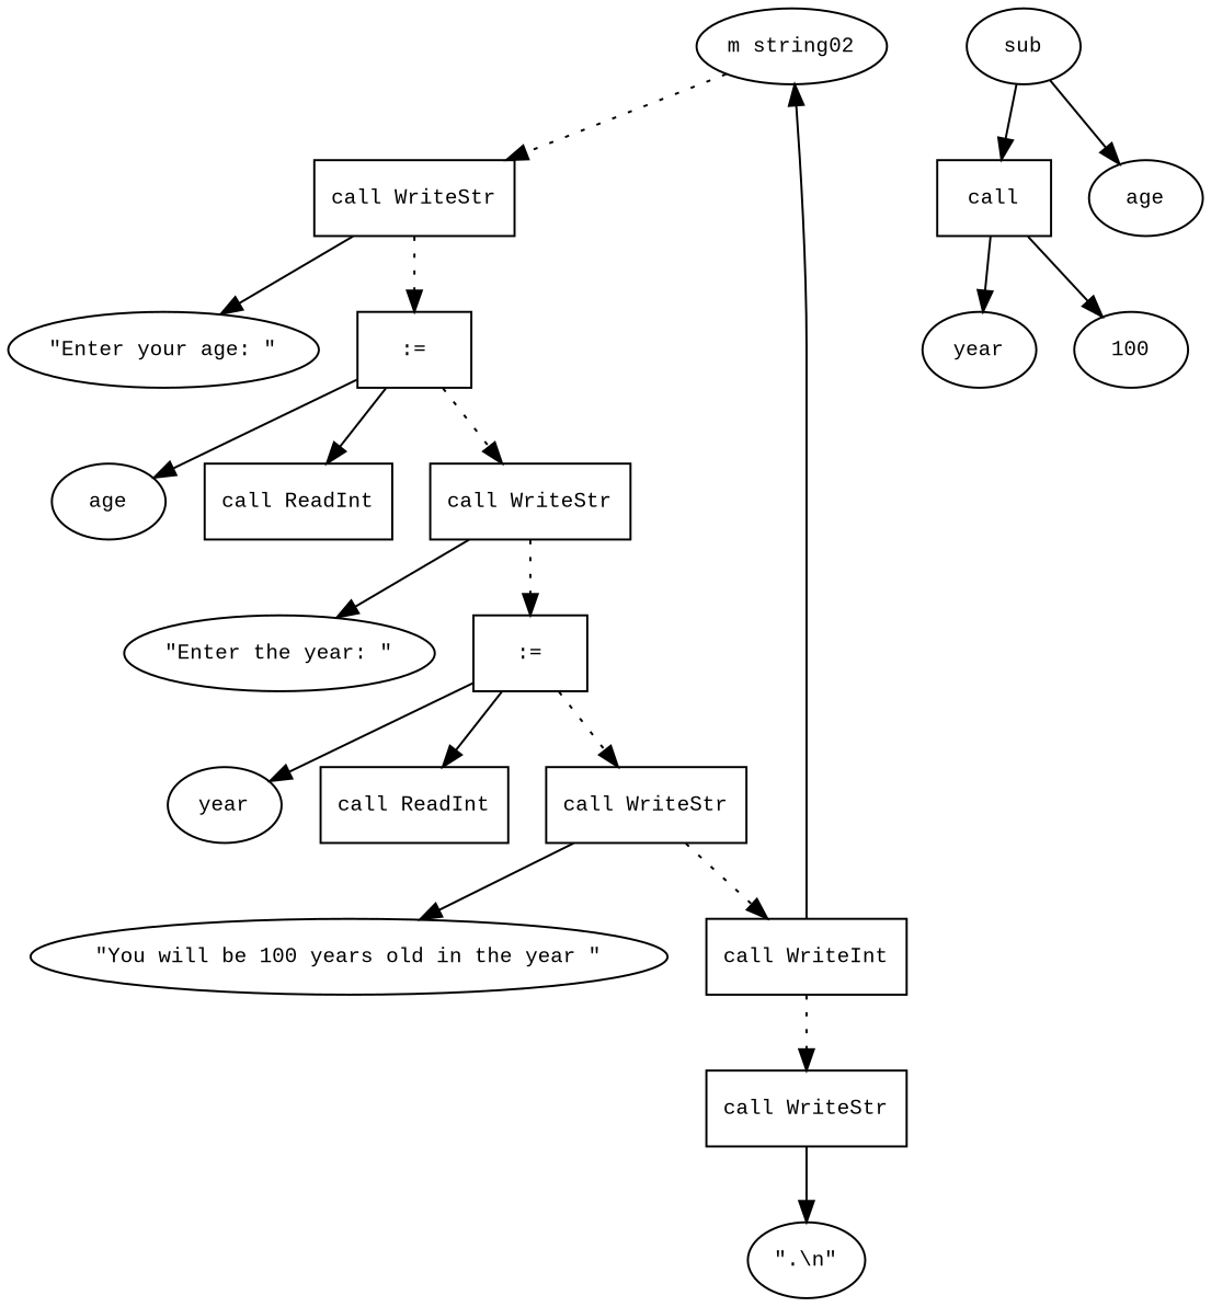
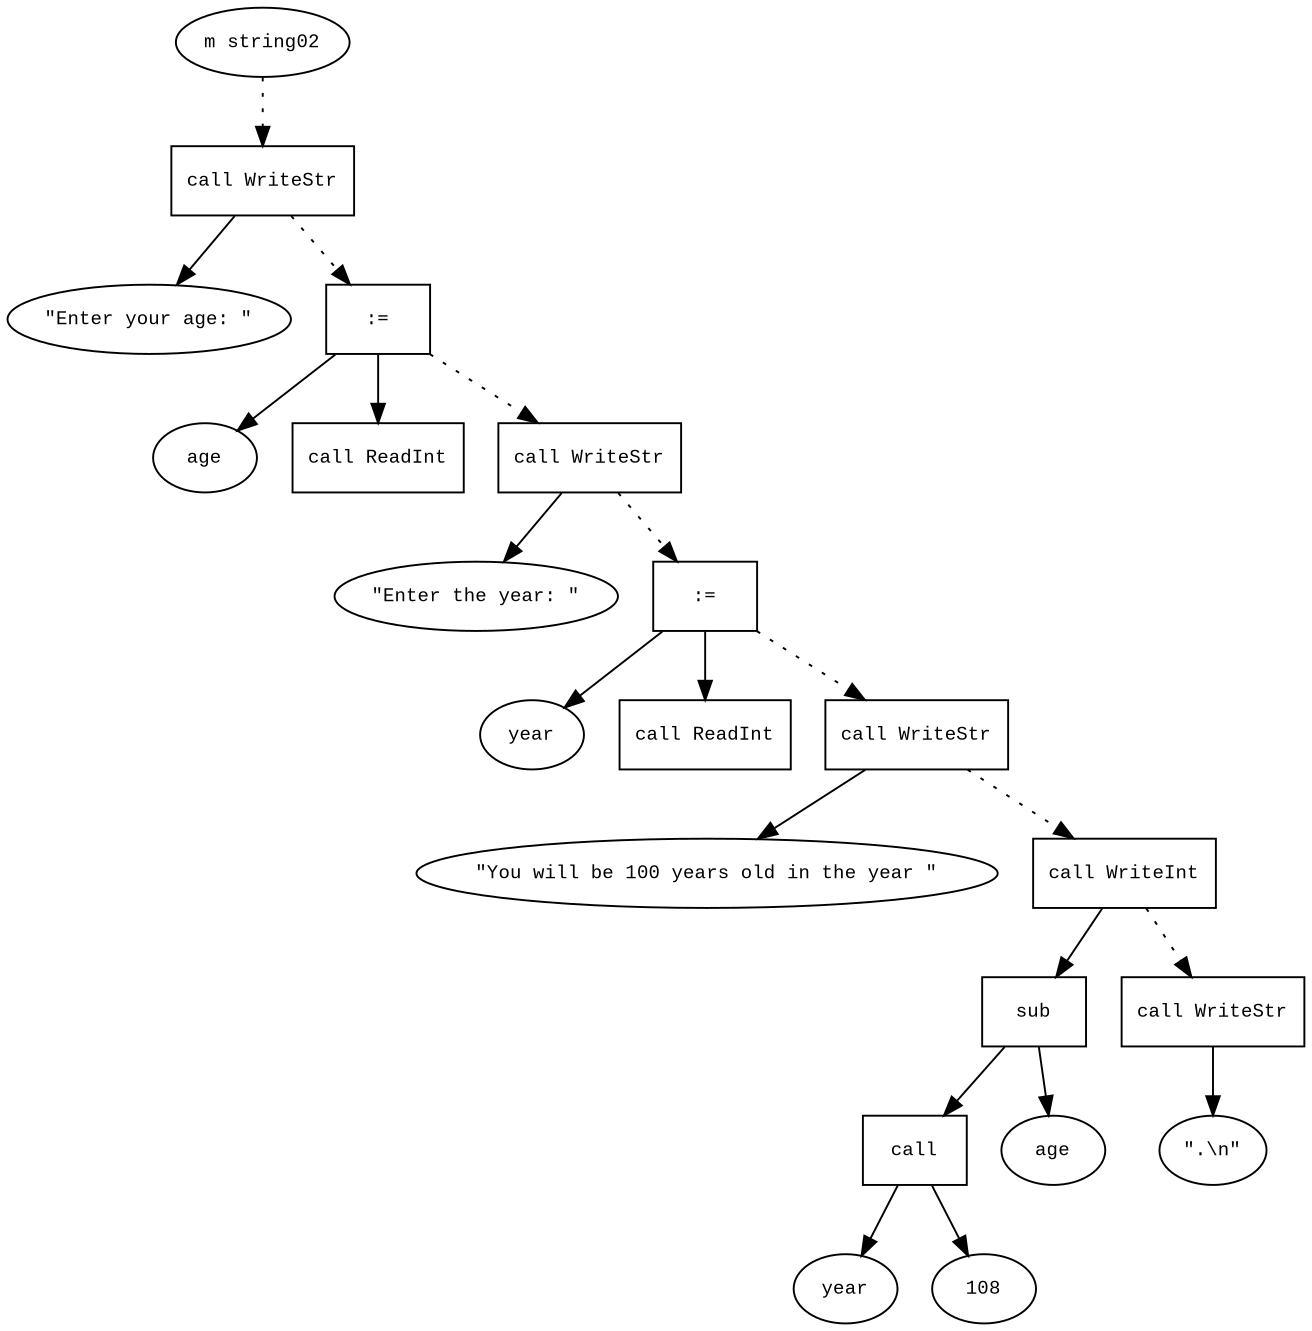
  digraph {
    fontname="Times New Roman"
    fontsize=10
    node [fontname="Courier New" fontsize=10 shape=box]
    edge [fontname="Times New Roman" fontsize=10]
    n1 [label="m string02" shape=ellipse]
    n2 [label="call WriteStr"]
    n3 [label="\"Enter your age: \"" shape=ellipse]
    n4 [label=":="]
    n5 [label=age shape=ellipse]
    n6 [label="call ReadInt"]
    n7 [label="call WriteStr"]
    n8 [label="\"Enter the year: \"" shape=ellipse]
    n9 [label=":="]
    n10 [label=year shape=ellipse]
    n11 [label="call ReadInt"]
    n12 [label="call WriteStr"]
    n13 [label="\"You will be 100 years old in the year \"" shape=ellipse]
    n14 [label="call WriteInt"]
-   n15 [label=sub shape=ellipse]
+   n15 [label=sub]
    n16 [label="call WriteStr"]
    n17 [label=call]
    n18 [label=age shape=ellipse]
    n19 [label="\".\\n\"" shape=ellipse]
    n20 [label=year shape=ellipse]
-   n21 [label=100 shape=ellipse]
+   n21 [label=108 shape=ellipse]
    n1 -> n2 [style=dotted]
    n2 -> n3
    n2 -> n4 [style=dotted]
    n4 -> n5
    n4 -> n6
    n4 -> n7 [style=dotted]
    n7 -> n8
    n7 -> n9 [style=dotted]
    n9 -> n10
    n9 -> n11
    n9 -> n12 [style=dotted]
    n12 -> n13
    n12 -> n14 [style=dotted]
-   n14 -> n1
+   n14 -> n15
    n14 -> n16 [style=dotted]
    n15 -> n17
    n15 -> n18
    n16 -> n19
    n17 -> n20
    n17 -> n21
  }
